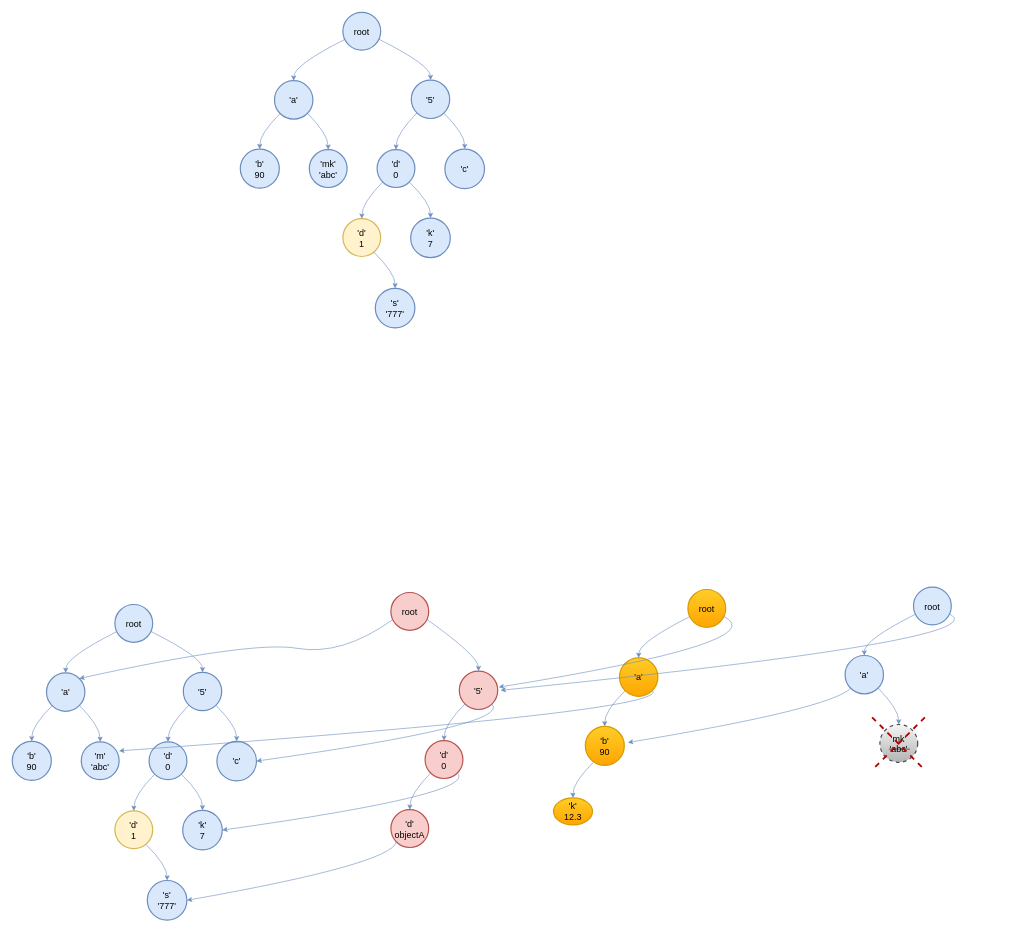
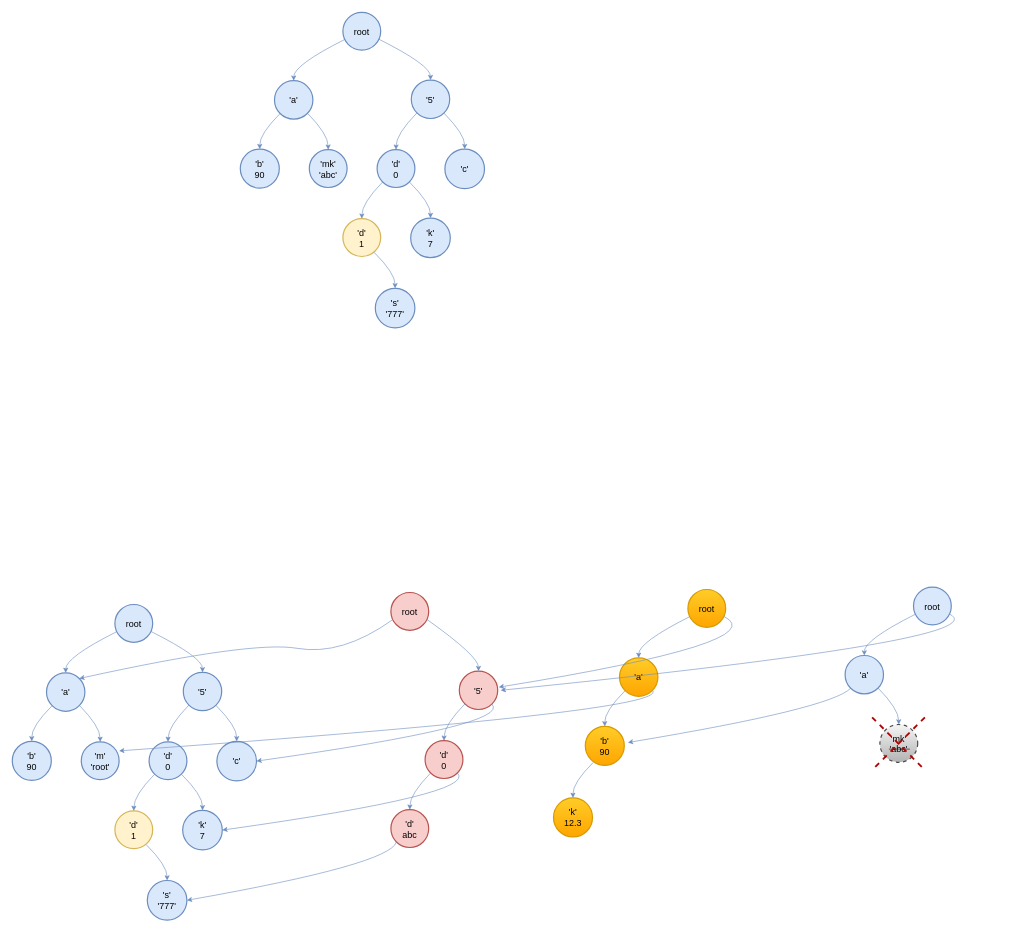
  <mxCell id="0" />
  <mxCell id="1" parent="0" />
  <mxCell id="2" value="root" style="ellipse;aspect=fixed;strokeWidth=2;whiteSpace=wrap;fillColor=#dae8fc;strokeColor=#6c8ebf;fontSize=15;" parent="1" vertex="1"><mxGeometry x="191" y="1007" width="63" height="63" as="geometry" /></mxCell>
  <mxCell id="3" value="'a'" style="ellipse;aspect=fixed;strokeWidth=2;whiteSpace=wrap;fillColor=#dae8fc;strokeColor=#6c8ebf;fontSize=15;" parent="1" vertex="1"><mxGeometry x="77" y="1121" width="64" height="64" as="geometry" /></mxCell>
  <mxCell id="4" value="'5'" style="ellipse;aspect=fixed;strokeWidth=2;whiteSpace=wrap;fillColor=#dae8fc;strokeColor=#6c8ebf;fontSize=15;" parent="1" vertex="1"><mxGeometry x="305" y="1120" width="64" height="64" as="geometry" /></mxCell>
  <mxCell id="5" value="'b'&#10;90" style="ellipse;aspect=fixed;strokeWidth=2;whiteSpace=wrap;fillColor=#dae8fc;strokeColor=#6c8ebf;fontSize=15;" parent="1" vertex="1"><mxGeometry x="20" y="1235" width="65" height="65" as="geometry" /></mxCell>
- <mxCell id="6" value="'m'&#10;'abc'" style="ellipse;aspect=fixed;strokeWidth=2;whiteSpace=wrap;fillColor=#dae8fc;strokeColor=#6c8ebf;fontSize=15;" parent="1" vertex="1"><mxGeometry x="135" y="1236" width="63" height="63" as="geometry" /></mxCell>
+ <mxCell id="6" value="'m'&#10;'root'" style="ellipse;aspect=fixed;strokeWidth=2;whiteSpace=wrap;fillColor=#dae8fc;strokeColor=#6c8ebf;fontSize=15;" parent="1" vertex="1"><mxGeometry x="135" y="1236" width="63" height="63" as="geometry" /></mxCell>
  <mxCell id="7" value="'d'&#10;0" style="ellipse;aspect=fixed;strokeWidth=2;whiteSpace=wrap;fillColor=#dae8fc;strokeColor=#6c8ebf;fontSize=15;" parent="1" vertex="1"><mxGeometry x="248" y="1236" width="63" height="63" as="geometry" /></mxCell>
  <mxCell id="8" value="'c'" style="ellipse;aspect=fixed;strokeWidth=2;whiteSpace=wrap;fillColor=#dae8fc;strokeColor=#6c8ebf;fontSize=15;" parent="1" vertex="1"><mxGeometry x="361" y="1235" width="66" height="66" as="geometry" /></mxCell>
  <mxCell id="9" value="" style="curved=1;startArrow=none;endArrow=classic;exitX=0.007;exitY=0.753;entryX=0.505;entryY=-0.006;rounded=0;shadow=0;endFill=1;fillColor=#dae8fc;strokeColor=#6c8ebf;fontSize=15;" parent="1" source="2" target="3" edge="1"><mxGeometry relative="1" as="geometry"><Array as="points"><mxPoint x="109" y="1095" /></Array></mxGeometry></mxCell>
  <mxCell id="10" value="" style="curved=1;startArrow=none;endArrow=classic;exitX=1.013;exitY=0.753;entryX=0.496;entryY=0.005;rounded=0;endFill=1;fillColor=#dae8fc;strokeColor=#6c8ebf;fontSize=15;" parent="1" source="2" target="4" edge="1"><mxGeometry relative="1" as="geometry"><Array as="points"><mxPoint x="337" y="1095" /></Array></mxGeometry></mxCell>
  <mxCell id="11" value="" style="curved=1;startArrow=none;endArrow=classic;exitX=0.007;exitY=0.991;entryX=0.497;entryY=0.003;rounded=0;endFill=1;fillColor=#dae8fc;strokeColor=#6c8ebf;fontSize=15;" parent="1" source="3" target="5" edge="1"><mxGeometry relative="1" as="geometry"><Array as="points"><mxPoint x="52" y="1210" /></Array></mxGeometry></mxCell>
  <mxCell id="12" value="" style="curved=1;startArrow=none;endArrow=classic;exitX=1.002;exitY=0.991;entryX=0.497;entryY=-0.003;rounded=0;endFill=1;fillColor=#dae8fc;strokeColor=#6c8ebf;fontSize=15;" parent="1" source="3" target="6" edge="1"><mxGeometry relative="1" as="geometry"><Array as="points"><mxPoint x="166" y="1210" /></Array></mxGeometry></mxCell>
  <mxCell id="13" value="" style="curved=1;startArrow=none;endArrow=classic;exitX=-0.007;exitY=1.011;entryX=0.501;entryY=-0.001;rounded=0;endFill=1;fillColor=#dae8fc;strokeColor=#6c8ebf;fontSize=15;" parent="1" source="4" target="7" edge="1"><mxGeometry relative="1" as="geometry"><Array as="points"><mxPoint x="280" y="1210" /></Array></mxGeometry></mxCell>
  <mxCell id="14" value="" style="curved=1;startArrow=none;endArrow=classic;exitX=0.999;exitY=1.011;entryX=0.499;entryY=-0.004;rounded=0;endFill=1;fillColor=#dae8fc;strokeColor=#6c8ebf;fontSize=15;" parent="1" source="4" target="8" edge="1"><mxGeometry relative="1" as="geometry"><Array as="points"><mxPoint x="394" y="1210" /></Array></mxGeometry></mxCell>
  <mxCell id="15" value="'d'&#10;1" style="ellipse;aspect=fixed;strokeWidth=2;whiteSpace=wrap;fillColor=#fff2cc;strokeColor=#d6b656;fontSize=15;" parent="1" vertex="1"><mxGeometry x="191" y="1351" width="63" height="63" as="geometry" /></mxCell>
  <mxCell id="16" value="'k'&#10;7" style="ellipse;aspect=fixed;strokeWidth=2;whiteSpace=wrap;fillColor=#dae8fc;strokeColor=#6c8ebf;fontSize=15;" parent="1" vertex="1"><mxGeometry x="304" y="1350" width="66" height="66" as="geometry" /></mxCell>
  <mxCell id="17" value="" style="curved=1;startArrow=none;endArrow=classic;exitX=-0.007;exitY=1.011;entryX=0.501;entryY=-0.001;rounded=0;endFill=1;fillColor=#dae8fc;strokeColor=#6c8ebf;fontSize=15;" parent="1" target="15" edge="1"><mxGeometry relative="1" as="geometry"><Array as="points"><mxPoint x="223" y="1325" /></Array><mxPoint x="257" y="1290" as="sourcePoint" /></mxGeometry></mxCell>
  <mxCell id="18" value="" style="curved=1;startArrow=none;endArrow=classic;exitX=0.999;exitY=1.011;entryX=0.499;entryY=-0.004;rounded=0;endFill=1;fillColor=#dae8fc;strokeColor=#6c8ebf;fontSize=15;" parent="1" target="16" edge="1"><mxGeometry relative="1" as="geometry"><Array as="points"><mxPoint x="337" y="1325" /></Array><mxPoint x="302" y="1290" as="sourcePoint" /></mxGeometry></mxCell>
  <mxCell id="19" value="'s'&#10;'777'" style="ellipse;aspect=fixed;strokeWidth=2;whiteSpace=wrap;fillColor=#dae8fc;strokeColor=#6c8ebf;fontSize=15;" parent="1" vertex="1"><mxGeometry x="245" y="1467" width="66" height="66" as="geometry" /></mxCell>
  <mxCell id="20" value="" style="curved=1;startArrow=none;endArrow=classic;exitX=0.999;exitY=1.011;entryX=0.499;entryY=-0.004;rounded=0;endFill=1;fillColor=#dae8fc;strokeColor=#6c8ebf;fontSize=15;" parent="1" target="19" edge="1"><mxGeometry relative="1" as="geometry"><Array as="points"><mxPoint x="278" y="1442" /></Array><mxPoint x="243" y="1407" as="sourcePoint" /></mxGeometry></mxCell>
  <mxCell id="21" value="root" style="ellipse;aspect=fixed;strokeWidth=2;whiteSpace=wrap;fillColor=#dae8fc;strokeColor=#6c8ebf;fontSize=15;" parent="1" vertex="1"><mxGeometry x="571" y="20" width="63" height="63" as="geometry" /></mxCell>
  <mxCell id="22" value="'a'" style="ellipse;aspect=fixed;strokeWidth=2;whiteSpace=wrap;fillColor=#dae8fc;strokeColor=#6c8ebf;fontSize=15;" parent="1" vertex="1"><mxGeometry x="457" y="134" width="64" height="64" as="geometry" /></mxCell>
  <mxCell id="23" value="'5'" style="ellipse;aspect=fixed;strokeWidth=2;whiteSpace=wrap;fillColor=#dae8fc;strokeColor=#6c8ebf;fontSize=15;" parent="1" vertex="1"><mxGeometry x="685" y="133" width="64" height="64" as="geometry" /></mxCell>
  <mxCell id="24" value="'b'&#10;90" style="ellipse;aspect=fixed;strokeWidth=2;whiteSpace=wrap;fillColor=#dae8fc;strokeColor=#6c8ebf;fontSize=15;" parent="1" vertex="1"><mxGeometry x="400" y="248" width="65" height="65" as="geometry" /></mxCell>
  <mxCell id="25" value="'mk'&#10;'abc'" style="ellipse;aspect=fixed;strokeWidth=2;whiteSpace=wrap;fillColor=#dae8fc;strokeColor=#6c8ebf;fontSize=15;" parent="1" vertex="1"><mxGeometry x="515" y="249" width="63" height="63" as="geometry" /></mxCell>
  <mxCell id="26" value="'d'&#10;0" style="ellipse;aspect=fixed;strokeWidth=2;whiteSpace=wrap;fillColor=#dae8fc;strokeColor=#6c8ebf;fontSize=15;" parent="1" vertex="1"><mxGeometry x="628" y="249" width="63" height="63" as="geometry" /></mxCell>
  <mxCell id="27" value="'c'" style="ellipse;aspect=fixed;strokeWidth=2;whiteSpace=wrap;fillColor=#dae8fc;strokeColor=#6c8ebf;fontSize=15;" parent="1" vertex="1"><mxGeometry x="741" y="248" width="66" height="66" as="geometry" /></mxCell>
  <mxCell id="28" value="" style="curved=1;startArrow=none;endArrow=classic;exitX=0.007;exitY=0.753;entryX=0.505;entryY=-0.006;rounded=0;shadow=0;endFill=1;fillColor=#dae8fc;strokeColor=#6c8ebf;fontSize=15;" parent="1" source="21" target="22" edge="1"><mxGeometry relative="1" as="geometry"><Array as="points"><mxPoint x="489" y="108" /></Array></mxGeometry></mxCell>
  <mxCell id="29" value="" style="curved=1;startArrow=none;endArrow=classic;exitX=1.013;exitY=0.753;entryX=0.496;entryY=0.005;rounded=0;endFill=1;fillColor=#dae8fc;strokeColor=#6c8ebf;fontSize=15;" parent="1" source="21" target="23" edge="1"><mxGeometry relative="1" as="geometry"><Array as="points"><mxPoint x="717" y="108" /></Array></mxGeometry></mxCell>
  <mxCell id="30" value="" style="curved=1;startArrow=none;endArrow=classic;exitX=0.007;exitY=0.991;entryX=0.497;entryY=0.003;rounded=0;endFill=1;fillColor=#dae8fc;strokeColor=#6c8ebf;fontSize=15;" parent="1" source="22" target="24" edge="1"><mxGeometry relative="1" as="geometry"><Array as="points"><mxPoint x="432" y="223" /></Array></mxGeometry></mxCell>
  <mxCell id="31" value="" style="curved=1;startArrow=none;endArrow=classic;exitX=1.002;exitY=0.991;entryX=0.497;entryY=-0.003;rounded=0;endFill=1;fillColor=#dae8fc;strokeColor=#6c8ebf;fontSize=15;" parent="1" source="22" target="25" edge="1"><mxGeometry relative="1" as="geometry"><Array as="points"><mxPoint x="546" y="223" /></Array></mxGeometry></mxCell>
  <mxCell id="32" value="" style="curved=1;startArrow=none;endArrow=classic;exitX=-0.007;exitY=1.011;entryX=0.501;entryY=-0.001;rounded=0;endFill=1;fillColor=#dae8fc;strokeColor=#6c8ebf;fontSize=15;" parent="1" source="23" target="26" edge="1"><mxGeometry relative="1" as="geometry"><Array as="points"><mxPoint x="660" y="223" /></Array></mxGeometry></mxCell>
  <mxCell id="33" value="" style="curved=1;startArrow=none;endArrow=classic;exitX=0.999;exitY=1.011;entryX=0.499;entryY=-0.004;rounded=0;endFill=1;fillColor=#dae8fc;strokeColor=#6c8ebf;fontSize=15;" parent="1" source="23" target="27" edge="1"><mxGeometry relative="1" as="geometry"><Array as="points"><mxPoint x="774" y="223" /></Array></mxGeometry></mxCell>
  <mxCell id="34" value="'d'&#10;1" style="ellipse;aspect=fixed;strokeWidth=2;whiteSpace=wrap;fillColor=#fff2cc;strokeColor=#d6b656;fontSize=15;" parent="1" vertex="1"><mxGeometry x="571" y="364" width="63" height="63" as="geometry" /></mxCell>
  <mxCell id="35" value="'k'&#10;7" style="ellipse;aspect=fixed;strokeWidth=2;whiteSpace=wrap;fillColor=#dae8fc;strokeColor=#6c8ebf;fontSize=15;" parent="1" vertex="1"><mxGeometry x="684" y="363" width="66" height="66" as="geometry" /></mxCell>
  <mxCell id="36" value="" style="curved=1;startArrow=none;endArrow=classic;exitX=-0.007;exitY=1.011;entryX=0.501;entryY=-0.001;rounded=0;endFill=1;fillColor=#dae8fc;strokeColor=#6c8ebf;fontSize=15;" parent="1" target="34" edge="1"><mxGeometry relative="1" as="geometry"><Array as="points"><mxPoint x="603" y="338" /></Array><mxPoint x="637" y="303" as="sourcePoint" /></mxGeometry></mxCell>
  <mxCell id="37" value="" style="curved=1;startArrow=none;endArrow=classic;exitX=0.999;exitY=1.011;entryX=0.499;entryY=-0.004;rounded=0;endFill=1;fillColor=#dae8fc;strokeColor=#6c8ebf;fontSize=15;" parent="1" target="35" edge="1"><mxGeometry relative="1" as="geometry"><Array as="points"><mxPoint x="717" y="338" /></Array><mxPoint x="682" y="303" as="sourcePoint" /></mxGeometry></mxCell>
  <mxCell id="38" value="'s'&#10;'777'" style="ellipse;aspect=fixed;strokeWidth=2;whiteSpace=wrap;fillColor=#dae8fc;strokeColor=#6c8ebf;fontSize=15;" parent="1" vertex="1"><mxGeometry x="625" y="480" width="66" height="66" as="geometry" /></mxCell>
  <mxCell id="39" value="" style="curved=1;startArrow=none;endArrow=classic;exitX=0.999;exitY=1.011;entryX=0.499;entryY=-0.004;rounded=0;endFill=1;fillColor=#dae8fc;strokeColor=#6c8ebf;fontSize=15;" parent="1" target="38" edge="1"><mxGeometry relative="1" as="geometry"><Array as="points"><mxPoint x="658" y="455" /></Array><mxPoint x="623" y="420" as="sourcePoint" /></mxGeometry></mxCell>
  <mxCell id="40" value="root" style="ellipse;aspect=fixed;strokeWidth=2;whiteSpace=wrap;fillColor=#f8cecc;strokeColor=#b85450;fontSize=15;" parent="1" vertex="1"><mxGeometry x="651" y="987" width="63" height="63" as="geometry" /></mxCell>
  <mxCell id="41" value="'5'" style="ellipse;aspect=fixed;strokeWidth=2;whiteSpace=wrap;fillColor=#f8cecc;strokeColor=#b85450;fontSize=15;" parent="1" vertex="1"><mxGeometry x="765" y="1118" width="64" height="64" as="geometry" /></mxCell>
  <mxCell id="42" value="'d'&#10;0" style="ellipse;aspect=fixed;strokeWidth=2;whiteSpace=wrap;fillColor=#f8cecc;strokeColor=#b85450;fontSize=15;" parent="1" vertex="1"><mxGeometry x="708" y="1234" width="63" height="63" as="geometry" /></mxCell>
  <mxCell id="43" value="" style="curved=1;startArrow=none;endArrow=classic;exitX=0.007;exitY=0.753;entryX=1;entryY=0;rounded=0;shadow=0;endFill=1;entryDx=0;entryDy=0;fillColor=#dae8fc;strokeColor=#6c8ebf;fontSize=15;" parent="1" source="40" target="3" edge="1"><mxGeometry relative="1" as="geometry"><Array as="points"><mxPoint x="569" y="1093" /><mxPoint x="420" y="1067" /></Array></mxGeometry></mxCell>
  <mxCell id="44" value="" style="curved=1;startArrow=none;endArrow=classic;exitX=1.013;exitY=0.753;entryX=0.496;entryY=0.005;rounded=0;endFill=1;fillColor=#dae8fc;strokeColor=#6c8ebf;fontSize=15;" parent="1" source="40" target="41" edge="1"><mxGeometry relative="1" as="geometry"><Array as="points"><mxPoint x="797" y="1093" /></Array></mxGeometry></mxCell>
  <mxCell id="45" value="" style="curved=1;startArrow=none;endArrow=classic;exitX=-0.007;exitY=1.011;entryX=0.501;entryY=-0.001;rounded=0;endFill=1;fillColor=#dae8fc;strokeColor=#6c8ebf;fontSize=15;" parent="1" source="41" target="42" edge="1"><mxGeometry relative="1" as="geometry"><Array as="points"><mxPoint x="740" y="1208" /></Array></mxGeometry></mxCell>
  <mxCell id="46" value="" style="curved=1;startArrow=none;endArrow=classic;exitX=0.999;exitY=1.011;entryX=1;entryY=0.5;rounded=0;endFill=1;entryDx=0;entryDy=0;fillColor=#dae8fc;strokeColor=#6c8ebf;fontSize=15;" parent="1" source="41" target="8" edge="1"><mxGeometry relative="1" as="geometry"><Array as="points"><mxPoint x="854" y="1208" /></Array></mxGeometry></mxCell>
- <mxCell id="47" value="'d'&#10;objectA" style="ellipse;aspect=fixed;strokeWidth=2;whiteSpace=wrap;fillColor=#f8cecc;strokeColor=#b85450;fontSize=15;" parent="1" vertex="1"><mxGeometry x="651" y="1349" width="63" height="63" as="geometry" /></mxCell>
+ <mxCell id="47" value="'d'&#10;abc" style="ellipse;aspect=fixed;strokeWidth=2;whiteSpace=wrap;fillColor=#f8cecc;strokeColor=#b85450;fontSize=15;" parent="1" vertex="1"><mxGeometry x="651" y="1349" width="63" height="63" as="geometry" /></mxCell>
  <mxCell id="48" value="" style="curved=1;startArrow=none;endArrow=classic;exitX=-0.007;exitY=1.011;entryX=0.501;entryY=-0.001;rounded=0;endFill=1;fillColor=#dae8fc;strokeColor=#6c8ebf;fontSize=15;" parent="1" target="47" edge="1"><mxGeometry relative="1" as="geometry"><Array as="points"><mxPoint x="683" y="1323" /></Array><mxPoint x="717" y="1288" as="sourcePoint" /></mxGeometry></mxCell>
  <mxCell id="49" value="" style="curved=1;startArrow=none;endArrow=classic;exitX=0.999;exitY=1.011;entryX=1;entryY=0.5;rounded=0;endFill=1;entryDx=0;entryDy=0;fillColor=#dae8fc;strokeColor=#6c8ebf;fontSize=15;" parent="1" target="16" edge="1"><mxGeometry relative="1" as="geometry"><Array as="points"><mxPoint x="797" y="1323" /></Array><mxPoint x="762" y="1288" as="sourcePoint" /><mxPoint x="797" y="1348" as="targetPoint" /></mxGeometry></mxCell>
  <mxCell id="50" value="" style="curved=1;startArrow=none;endArrow=classic;exitX=0;exitY=1;entryX=1;entryY=0.5;rounded=0;endFill=1;entryDx=0;entryDy=0;exitDx=0;exitDy=0;fillColor=#dae8fc;strokeColor=#6c8ebf;fontSize=15;" parent="1" source="47" target="19" edge="1"><mxGeometry relative="1" as="geometry"><Array as="points"><mxPoint x="650" y="1440" /></Array><mxPoint x="703" y="1405" as="sourcePoint" /></mxGeometry></mxCell>
  <mxCell id="51" value="root" style="ellipse;aspect=fixed;strokeWidth=2;whiteSpace=wrap;fillColor=#ffcd28;strokeColor=#d79b00;fontSize=15;gradientColor=#ffa500;" parent="1" vertex="1"><mxGeometry x="1146" y="982" width="63" height="63" as="geometry" /></mxCell>
  <mxCell id="52" value="'a'" style="ellipse;aspect=fixed;strokeWidth=2;whiteSpace=wrap;fillColor=#ffcd28;strokeColor=#d79b00;fontSize=15;gradientColor=#ffa500;" parent="1" vertex="1"><mxGeometry x="1032" y="1096" width="64" height="64" as="geometry" /></mxCell>
  <mxCell id="53" value="'b'&#10;90" style="ellipse;aspect=fixed;strokeWidth=2;whiteSpace=wrap;fillColor=#ffcd28;strokeColor=#d79b00;fontSize=15;gradientColor=#ffa500;" parent="1" vertex="1"><mxGeometry x="975" y="1210" width="65" height="65" as="geometry" /></mxCell>
  <mxCell id="54" value="" style="curved=1;startArrow=none;endArrow=classic;exitX=0.007;exitY=0.753;entryX=0.505;entryY=-0.006;rounded=0;shadow=0;endFill=1;fillColor=#dae8fc;strokeColor=#6c8ebf;fontSize=15;" parent="1" source="51" target="52" edge="1"><mxGeometry relative="1" as="geometry"><Array as="points"><mxPoint x="1064" y="1070" /></Array></mxGeometry></mxCell>
  <mxCell id="55" value="" style="curved=1;startArrow=none;endArrow=classic;exitX=1.013;exitY=0.753;entryX=1.028;entryY=0.419;rounded=0;endFill=1;fillColor=#dae8fc;strokeColor=#6c8ebf;fontSize=15;entryDx=0;entryDy=0;entryPerimeter=0;" parent="1" source="51" target="41" edge="1"><mxGeometry relative="1" as="geometry"><Array as="points"><mxPoint x="1292" y="1070" /></Array></mxGeometry></mxCell>
  <mxCell id="56" value="" style="curved=1;startArrow=none;endArrow=classic;exitX=0.007;exitY=0.991;entryX=0.497;entryY=0.003;rounded=0;endFill=1;fillColor=#dae8fc;strokeColor=#6c8ebf;fontSize=15;" parent="1" source="52" target="53" edge="1"><mxGeometry relative="1" as="geometry"><Array as="points"><mxPoint x="1007" y="1185" /></Array></mxGeometry></mxCell>
  <mxCell id="57" value="" style="curved=1;startArrow=none;endArrow=classic;exitX=1.002;exitY=0.991;entryX=1;entryY=0.238;rounded=0;endFill=1;fillColor=#dae8fc;strokeColor=#6c8ebf;fontSize=15;entryDx=0;entryDy=0;entryPerimeter=0;" parent="1" source="52" target="6" edge="1"><mxGeometry relative="1" as="geometry"><Array as="points"><mxPoint x="1121" y="1185" /></Array></mxGeometry></mxCell>
- <mxCell id="58" value="'k'&#10;12.3" style="ellipse;aspect=fixed;strokeWidth=2;whiteSpace=wrap;fillColor=#ffcd28;strokeColor=#d79b00;fontSize=15;gradientColor=#ffa500;" parent="1" vertex="1"><mxGeometry x="922" y="1329.37" width="65" height="45" as="geometry" /></mxCell>
+ <mxCell id="58" value="'k'&#10;12.3" style="ellipse;aspect=fixed;strokeWidth=2;whiteSpace=wrap;fillColor=#ffcd28;strokeColor=#d79b00;fontSize=15;gradientColor=#ffa500;" parent="1" vertex="1"><mxGeometry x="922" y="1329.37" width="65" height="65" as="geometry" /></mxCell>
  <mxCell id="59" value="" style="curved=1;startArrow=none;endArrow=classic;exitX=0.007;exitY=0.991;entryX=0.497;entryY=0.003;rounded=0;endFill=1;fillColor=#dae8fc;strokeColor=#6c8ebf;fontSize=15;" parent="1" target="58" edge="1"><mxGeometry relative="1" as="geometry"><Array as="points"><mxPoint x="954" y="1304.37" /></Array><mxPoint x="988.373" y="1269.997" as="sourcePoint" /></mxGeometry></mxCell>
  <mxCell id="60" value="root" style="ellipse;aspect=fixed;strokeWidth=2;whiteSpace=wrap;fillColor=#dae8fc;strokeColor=#6c8ebf;fontSize=15;" vertex="1" parent="1"><mxGeometry x="1522" y="978" width="63" height="63" as="geometry" /></mxCell>
  <mxCell id="61" value="'a'" style="ellipse;aspect=fixed;strokeWidth=2;whiteSpace=wrap;fillColor=#dae8fc;strokeColor=#6c8ebf;fontSize=15;" vertex="1" parent="1"><mxGeometry x="1408" y="1092" width="64" height="64" as="geometry" /></mxCell>
  <mxCell id="62" value="'mk'&#10;'abc'" style="ellipse;aspect=fixed;strokeWidth=2;whiteSpace=wrap;fillColor=#f5f5f5;fontSize=15;dashed=1;gradientColor=#b3b3b3;strokeColor=#4D4D4D;" vertex="1" parent="1"><mxGeometry x="1466" y="1207" width="63" height="63" as="geometry" /></mxCell>
  <mxCell id="63" value="" style="curved=1;startArrow=none;endArrow=classic;exitX=0.007;exitY=0.753;entryX=0.505;entryY=-0.006;rounded=0;shadow=0;endFill=1;fillColor=#dae8fc;strokeColor=#6c8ebf;fontSize=15;" edge="1" parent="1" source="60" target="61"><mxGeometry relative="1" as="geometry"><Array as="points"><mxPoint x="1440" y="1066" /></Array></mxGeometry></mxCell>
  <mxCell id="64" value="" style="curved=1;startArrow=none;endArrow=classic;exitX=1.013;exitY=0.753;rounded=0;endFill=1;fillColor=#dae8fc;strokeColor=#6c8ebf;fontSize=15;" edge="1" parent="1" source="60"><mxGeometry relative="1" as="geometry"><Array as="points"><mxPoint x="1668" y="1066" /></Array><mxPoint x="834" y="1150" as="targetPoint" /></mxGeometry></mxCell>
  <mxCell id="65" value="" style="curved=1;startArrow=none;endArrow=classic;exitX=0.007;exitY=0.991;rounded=0;endFill=1;fillColor=#dae8fc;strokeColor=#6c8ebf;fontSize=15;" edge="1" parent="1" source="61"><mxGeometry relative="1" as="geometry"><Array as="points"><mxPoint x="1383" y="1181" /></Array><mxPoint x="1046" y="1237" as="targetPoint" /></mxGeometry></mxCell>
  <mxCell id="66" value="" style="curved=1;startArrow=none;endArrow=classic;exitX=1.002;exitY=0.991;entryX=0.497;entryY=-0.003;rounded=0;endFill=1;fillColor=#dae8fc;strokeColor=#6c8ebf;fontSize=15;" edge="1" parent="1" source="61" target="62"><mxGeometry relative="1" as="geometry"><Array as="points"><mxPoint x="1497" y="1181" /></Array></mxGeometry></mxCell>
  <mxCell id="67" value="" style="endArrow=none;html=1;rounded=0;" edge="1" parent="1"><mxGeometry width="50" height="50" relative="1" as="geometry"><mxPoint x="1481" y="1248" as="sourcePoint" /><mxPoint x="1516" y="1248" as="targetPoint" /></mxGeometry></mxCell>
  <mxCell id="68" value="" style="shape=umlDestroy;whiteSpace=wrap;html=1;strokeWidth=3;dashed=1;fillStyle=dots;strokeColor=#B20000;fillColor=#e51400;fontColor=#ffffff;" vertex="1" parent="1"><mxGeometry x="1453" y="1195" width="88" height="88" as="geometry" /></mxCell>
